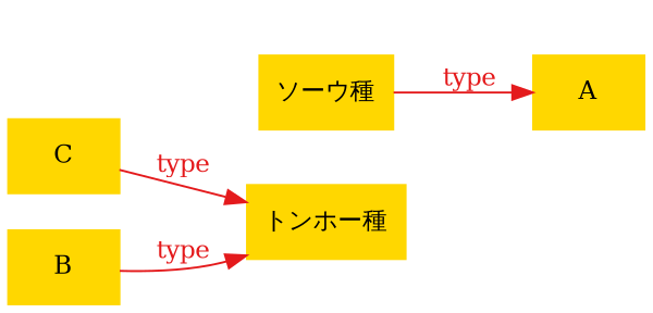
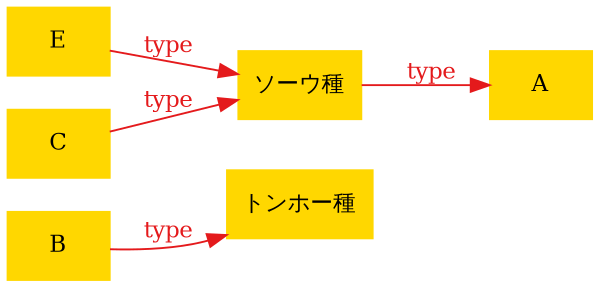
  digraph {
    fontsize=12
    rankdir=LR
    node [color="#ffd700" fontcolor="#000000" fontsize=12 shape=box style="filled, solid"]
    edge [color="#e41a1c" dir=forward fontcolor="#e41a1c" fontsize=12 style=solid weight=1]
    n1 [label=A uuid=A]
    n2 [label="ソーウ種" uuid="ソーウ種"]
    n3 [label=B uuid=B]
    n4 [label="トンホー種" uuid="トンホー種"]
    n5 [label=C uuid=C]
+   n6 [label=E uuid=E]
    n2 -> n1 [label=type uuid="<A, ソーウ種>"]
    n3 -> n4 [label=type uuid="<B, トンホー種>"]
-   n5 -> n4 [label=type uuid="<C, ソーウ種>"]
+   n5 -> n2 [label=type uuid="<C, ソーウ種>"]
+   n6 -> n2 [label=type uuid="<E, ソーウ種>"]
  }
